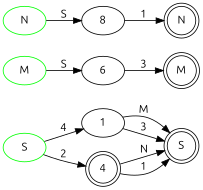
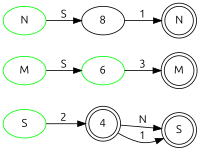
  digraph {
    fontname=Ubuntu
    rankdir=LR
    node [fontname=Ubuntu]
    edge [fontname=Ubuntu]
    n1 [color=green label=S]
-   1
    4 [shape=doublecircle]
    n4 [label=S shape=doublecircle]
    n5 [color=green label=M]
-   6
+   6 [color=green]
    n7 [label=M shape=doublecircle]
    n8 [color=green label=N]
    8
    n10 [label=N shape=doublecircle]
-   n1 -> 1 [label=4]
    n1 -> 4 [label=2]
-   1 -> n4 [label=M]
-   1 -> n4 [label=3]
    4 -> n4 [label=N]
    4 -> n4 [label=1]
    n5 -> 6 [label=S]
    6 -> n7 [label=3]
    n8 -> 8 [label=S]
    8 -> n10 [label=1]
  }
